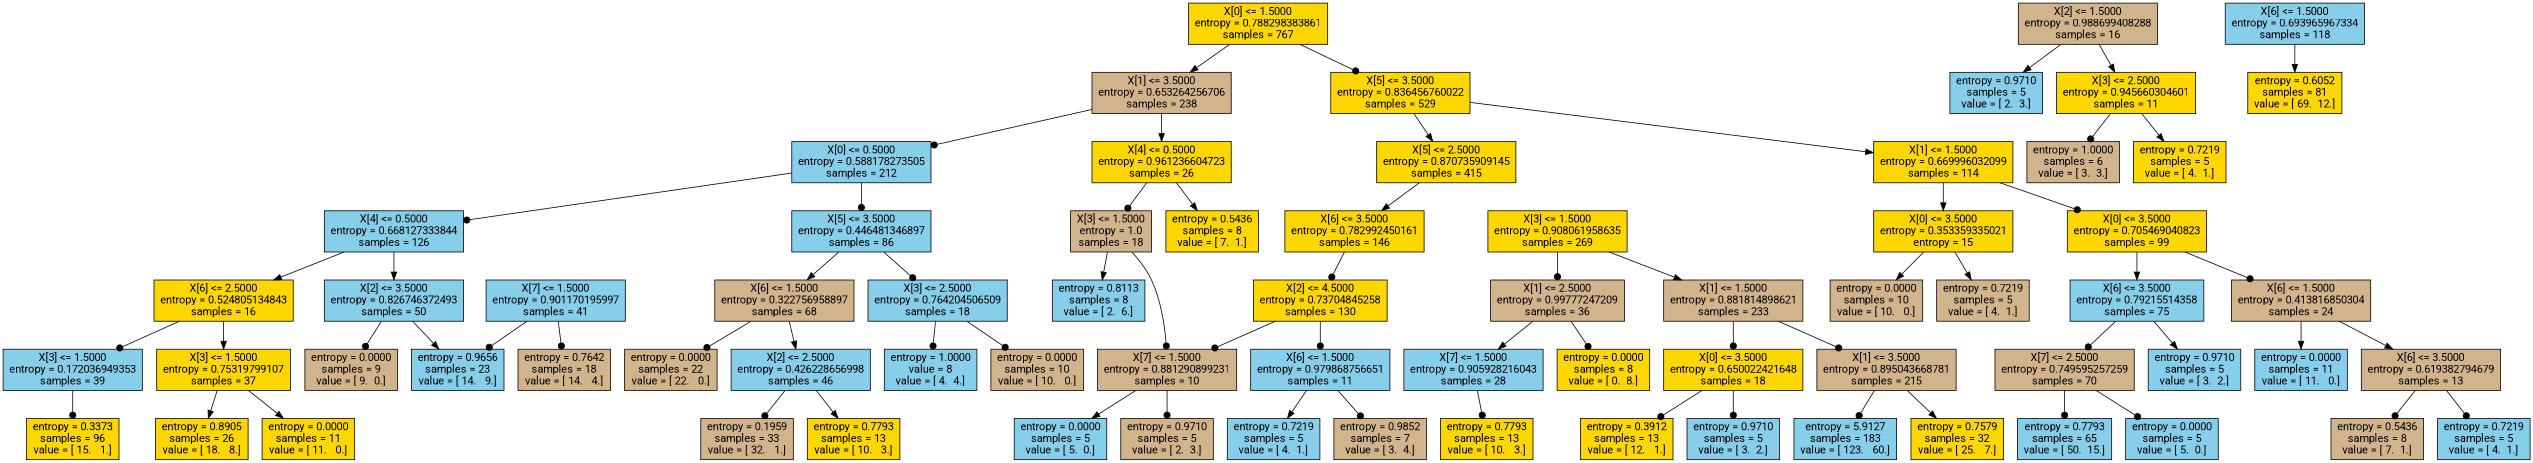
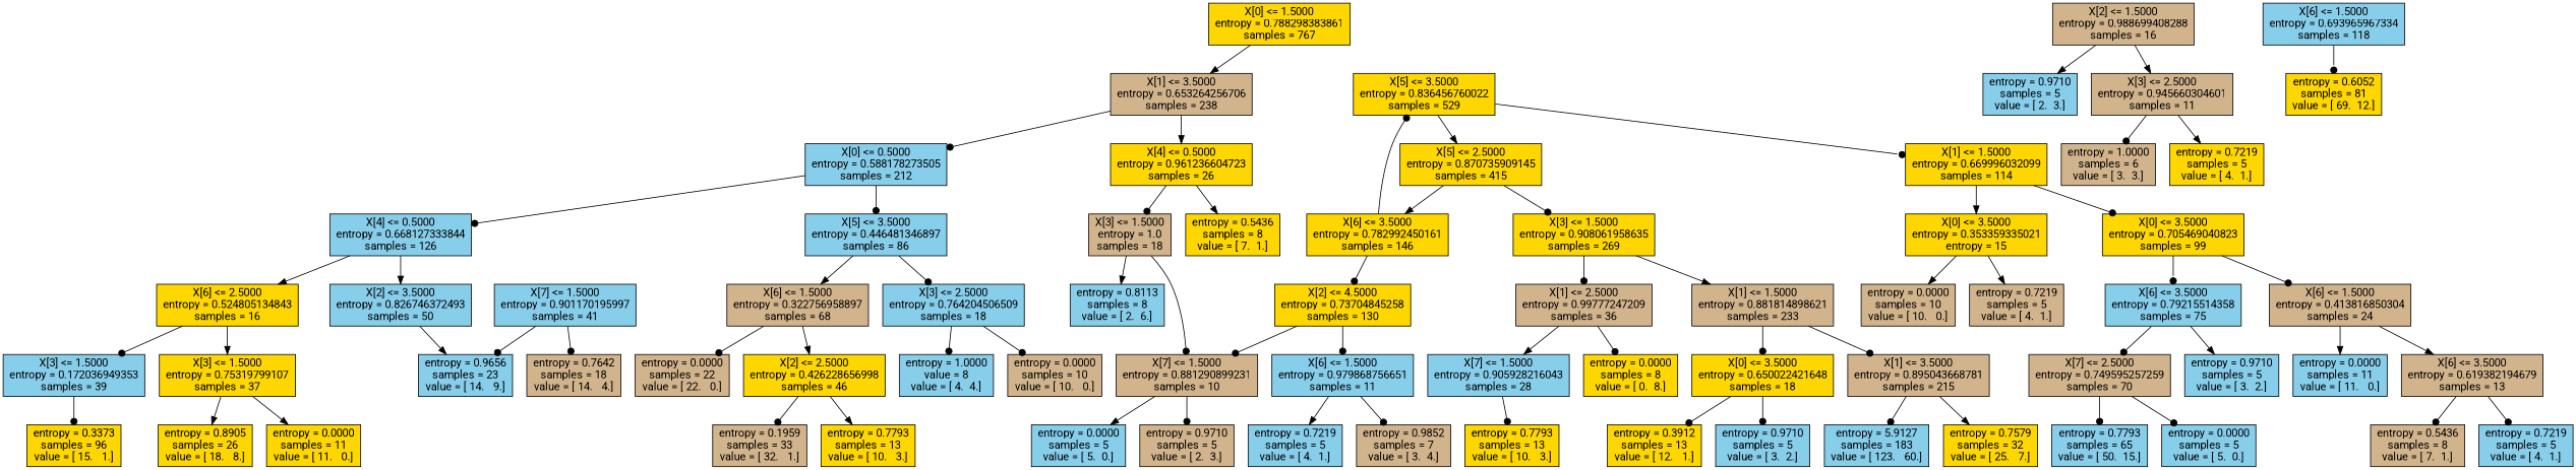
  digraph {
    fontname=Roboto
    node [fillcolor=gold fontname=Roboto shape=box style=filled]
    edge [arrowhead=dot fontname=Roboto]
    n1 [label="X[0] <= 1.5000\nentropy = 0.788298383861\nsamples = 767"]
    n2 [fillcolor=tan label="X[1] <= 3.5000\nentropy = 0.653264256706\nsamples = 238"]
    n3 [label="X[5] <= 3.5000\nentropy = 0.836456760022\nsamples = 529"]
    n4 [fillcolor=skyblue label="X[0] <= 0.5000\nentropy = 0.588178273505\nsamples = 212"]
    n5 [label="X[4] <= 0.5000\nentropy = 0.961236604723\nsamples = 26"]
    n6 [label="X[5] <= 2.5000\nentropy = 0.870735909145\nsamples = 415"]
    n7 [label="X[1] <= 1.5000\nentropy = 0.669996032099\nsamples = 114"]
    n8 [fillcolor=skyblue label="X[4] <= 0.5000\nentropy = 0.668127333844\nsamples = 126"]
    n9 [fillcolor=skyblue label="X[5] <= 3.5000\nentropy = 0.446481346897\nsamples = 86"]
    n10 [fillcolor=tan label="X[3] <= 1.5000\nentropy = 1.0\nsamples = 18"]
    n11 [label="entropy = 0.5436\nsamples = 8\nvalue = [ 7.  1.]"]
    n12 [label="X[6] <= 2.5000\nentropy = 0.524805134843\nsamples = 16"]
    n13 [fillcolor=skyblue label="X[2] <= 3.5000\nentropy = 0.826746372493\nsamples = 50"]
    n14 [fillcolor=tan label="X[6] <= 1.5000\nentropy = 0.322756958897\nsamples = 68"]
    n15 [fillcolor=skyblue label="X[3] <= 2.5000\nentropy = 0.764204506509\nsamples = 18"]
    n16 [fillcolor=skyblue label="X[3] <= 1.5000\nentropy = 0.172036949353\nsamples = 39"]
    n17 [label="X[3] <= 1.5000\nentropy = 0.75319799107\nsamples = 37"]
-   n18 [fillcolor=tan label="entropy = 0.0000\nsamples = 9\nvalue = [ 9.  0.]"]
    n19 [fillcolor=skyblue label="entropy = 0.9656\nsamples = 23\nvalue = [ 14.   9.]"]
    n20 [label="entropy = 0.3373\nsamples = 96\nvalue = [ 15.   1.]"]
    n21 [label="entropy = 0.8905\nsamples = 26\nvalue = [ 18.   8.]"]
    n22 [label="entropy = 0.0000\nsamples = 11\nvalue = [ 11.   0.]"]
    n23 [fillcolor=skyblue label="X[7] <= 1.5000\nentropy = 0.901170195997\nsamples = 41"]
    n24 [fillcolor=tan label="entropy = 0.7642\nsamples = 18\nvalue = [ 14.   4.]"]
    n25 [fillcolor=tan label="entropy = 0.0000\nsamples = 22\nvalue = [ 22.   0.]"]
-   n26 [fillcolor=skyblue label="X[2] <= 2.5000\nentropy = 0.426228656998\nsamples = 46"]
+   n26 [label="X[2] <= 2.5000\nentropy = 0.426228656998\nsamples = 46"]
    n27 [fillcolor=skyblue label="entropy = 1.0000\nvalue = 8\nvalue = [ 4.  4.]"]
    n28 [fillcolor=tan label="entropy = 0.0000\nsamples = 10\nvalue = [ 10.   0.]"]
    n29 [fillcolor=tan label="entropy = 0.1959\nsamples = 33\nvalue = [ 32.   1.]"]
    n30 [label="entropy = 0.7793\nsamples = 13\nvalue = [ 10.   3.]"]
    n31 [fillcolor=skyblue label="entropy = 0.8113\nsamples = 8\nvalue = [ 2.  6.]"]
    n32 [fillcolor=tan label="X[7] <= 1.5000\nentropy = 0.881290899231\nsamples = 10"]
    n33 [fillcolor=skyblue label="entropy = 0.0000\nsamples = 5\nvalue = [ 5.  0.]"]
    n34 [fillcolor=tan label="entropy = 0.9710\nsamples = 5\nvalue = [ 2.  3.]"]
    n35 [label="X[6] <= 3.5000\nentropy = 0.782992450161\nsamples = 146"]
    n36 [label="X[3] <= 1.5000\nentropy = 0.908061958635\nsamples = 269"]
    n37 [label="X[0] <= 3.5000\nentropy = 0.353359335021\nentropy = 15"]
    n38 [label="X[0] <= 3.5000\nentropy = 0.705469040823\nsamples = 99"]
    n39 [label="X[2] <= 4.5000\nentropy = 0.73704845258\nsamples = 130"]
    n40 [fillcolor=tan label="X[1] <= 2.5000\nentropy = 0.99777247209\nsamples = 36"]
    n41 [fillcolor=tan label="X[1] <= 1.5000\nentropy = 0.881814898621\nsamples = 233"]
    n42 [fillcolor=skyblue label="X[6] <= 1.5000\nentropy = 0.979868756651\nsamples = 11"]
    n43 [fillcolor=tan label="X[2] <= 1.5000\nentropy = 0.988699408288\nsamples = 16"]
    n44 [fillcolor=skyblue label="entropy = 0.9710\nsamples = 5\nvalue = [ 2.  3.]"]
-   n45 [label="X[3] <= 2.5000\nentropy = 0.945660304601\nsamples = 11"]
+   n45 [fillcolor=tan label="X[3] <= 2.5000\nentropy = 0.945660304601\nsamples = 11"]
    n46 [fillcolor=skyblue label="X[6] <= 1.5000\nentropy = 0.693965967334\nsamples = 118"]
    n47 [label="entropy = 0.6052\nsamples = 81\nvalue = [ 69.  12.]"]
    n48 [fillcolor=skyblue label="entropy = 0.7219\nsamples = 5\nvalue = [ 4.  1.]"]
    n49 [fillcolor=tan label="entropy = 0.9852\nsamples = 7\nvalue = [ 3.  4.]"]
    n50 [fillcolor=tan label="entropy = 1.0000\nsamples = 6\nvalue = [ 3.  3.]"]
    n51 [label="entropy = 0.7219\nsamples = 5\nvalue = [ 4.  1.]"]
    n52 [fillcolor=skyblue label="X[7] <= 1.5000\nentropy = 0.905928216043\nsamples = 28"]
    n53 [label="entropy = 0.0000\nsamples = 8\nvalue = [ 0.  8.]"]
    n54 [label="X[0] <= 3.5000\nentropy = 0.650022421648\nsamples = 18"]
    n55 [fillcolor=tan label="X[1] <= 3.5000\nentropy = 0.895043668781\nsamples = 215"]
    n56 [label="entropy = 0.7793\nsamples = 13\nvalue = [ 10.   3.]"]
    n57 [label="entropy = 0.3912\nsamples = 13\nvalue = [ 12.   1.]"]
    n58 [fillcolor=skyblue label="entropy = 0.9710\nsamples = 5\nvalue = [ 3.  2.]"]
    n59 [fillcolor=skyblue label="entropy = 5.9127\nsamples = 183\nvalue = [ 123.   60.]"]
    n60 [label="entropy = 0.7579\nsamples = 32\nvalue = [ 25.   7.]"]
    n61 [fillcolor=tan label="entropy = 0.0000\nsamples = 10\nvalue = [ 10.   0.]"]
    n62 [fillcolor=tan label="entropy = 0.7219\nsamples = 5\nvalue = [ 4.  1.]"]
    n63 [fillcolor=skyblue label="X[6] <= 3.5000\nentropy = 0.79215514358\nsamples = 75"]
    n64 [fillcolor=tan label="X[6] <= 1.5000\nentropy = 0.413816850304\nsamples = 24"]
    n65 [fillcolor=tan label="X[7] <= 2.5000\nentropy = 0.749595257259\nsamples = 70"]
    n66 [fillcolor=skyblue label="entropy = 0.9710\nsamples = 5\nvalue = [ 3.  2.]"]
    n67 [fillcolor=skyblue label="entropy = 0.0000\nsamples = 11\nvalue = [ 11.   0.]"]
-   n68 [fillcolor=tan label="X[6] <= 3.5000\nentropy = 0.619382794679\nsamples = 13"]
+   n68 [fillcolor=tan label="X[6] <= 3.5000\nentropy = 0.619382194679\nsamples = 13"]
    n69 [fillcolor=skyblue label="entropy = 0.7793\nsamples = 65\nvalue = [ 50.  15.]"]
    n70 [fillcolor=skyblue label="entropy = 0.0000\nsamples = 5\nvalue = [ 5.  0.]"]
    n71 [fillcolor=tan label="entropy = 0.5436\nsamples = 8\nvalue = [ 7.  1.]"]
    n72 [fillcolor=skyblue label="entropy = 0.7219\nsamples = 5\nvalue = [ 4.  1.]"]
    n1 -> n2 [arrowhead=normal]
-   n1 -> n3
+   n35 -> n3
    n2 -> n4
    n2 -> n5 [arrowhead=normal]
    n3 -> n6 [arrowhead=normal]
-   n3 -> n7 [arrowhead=normal]
+   n3 -> n7
    n4 -> n8
    n4 -> n9
    n5 -> n10
    n5 -> n11 [arrowhead=normal]
    n6 -> n35 [arrowhead=normal]
+   n6 -> n36
    n7 -> n37 [arrowhead=normal]
    n7 -> n38
    n8 -> n12 [arrowhead=normal]
    n8 -> n13 [arrowhead=normal]
    n9 -> n14 [arrowhead=normal]
    n9 -> n15
    n10 -> n31 [arrowhead=normal]
    n10 -> n32
    n12 -> n16
    n12 -> n17 [arrowhead=normal]
-   n13 -> n18
    n13 -> n19 [arrowhead=normal]
    n14 -> n25
    n14 -> n26 [arrowhead=normal]
    n15 -> n27
    n15 -> n28
    n16 -> n20
    n17 -> n21 [arrowhead=normal]
    n17 -> n22 [arrowhead=normal]
    n23 -> n19
    n23 -> n24
    n26 -> n29
    n26 -> n30 [arrowhead=normal]
    n32 -> n33 [arrowhead=normal]
    n32 -> n34
    n35 -> n39
    n36 -> n40
    n36 -> n41 [arrowhead=normal]
    n37 -> n61 [arrowhead=normal]
    n37 -> n62 [arrowhead=normal]
-   n38 -> n63 [arrowhead=normal]
+   n38 -> n63
    n38 -> n64
    n39 -> n32
    n39 -> n42
    n40 -> n52 [arrowhead=normal]
    n40 -> n53
    n41 -> n54
    n41 -> n55
    n42 -> n48 [arrowhead=normal]
    n42 -> n49
    n43 -> n44 [arrowhead=normal]
    n43 -> n45 [arrowhead=normal]
    n45 -> n50
    n45 -> n51 [arrowhead=normal]
-   n46 -> n47 [arrowhead=normal]
+   n46 -> n47
    n52 -> n56
    n54 -> n57
    n54 -> n58
    n55 -> n59
    n55 -> n60 [arrowhead=normal]
    n63 -> n65
    n63 -> n66 [arrowhead=normal]
    n64 -> n67 [arrowhead=normal]
    n64 -> n68 [arrowhead=normal]
    n65 -> n69
    n65 -> n70
    n68 -> n71
    n68 -> n72
  }
